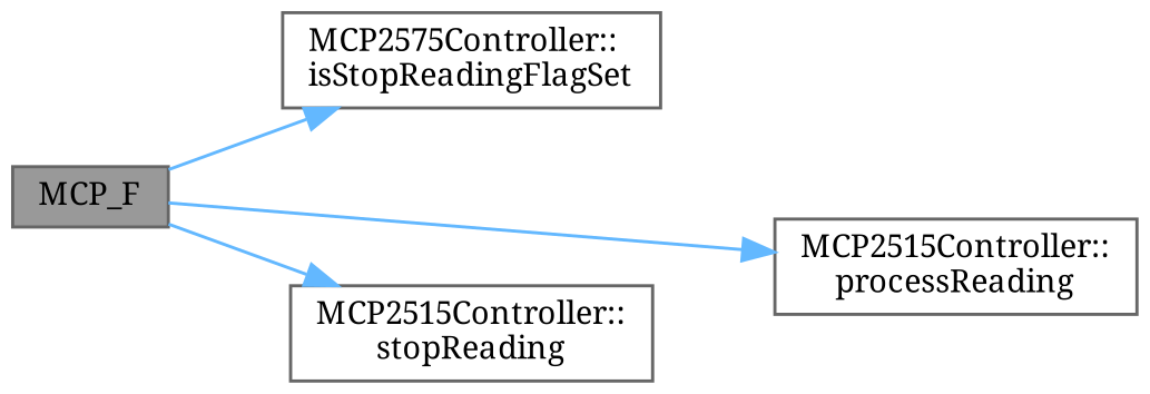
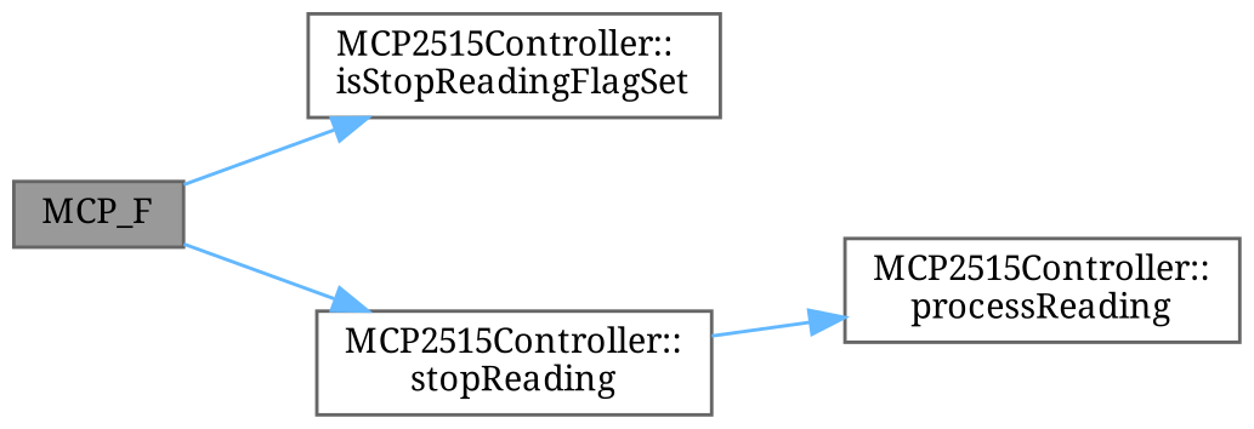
  digraph {
    fontname="Noto Serif"
    rankdir=LR
    node [color=grey40 fillcolor=white fontname="Noto Serif" fontsize=10 shape=box style=filled]
    edge [color=steelblue1 fontname="Noto Serif" fontsize=10 labelfontname=Helvetica labelfontsize=10 style=solid]
    n1 [color=gray40 fillcolor=grey60 fontcolor=black height=0.2 label=MCP_F width=0.4]
-   n2 [height=0.2 label="MCP2575Controller::\lisStopReadingFlagSet" width=0.4]
+   n2 [height=0.2 label="MCP2515Controller::\lisStopReadingFlagSet" width=0.4]
    n3 [height=0.2 label="MCP2515Controller::\lprocessReading" width=0.4]
    n4 [height=0.2 label="MCP2515Controller::\lstopReading" width=0.4]
    n1 -> n2
-   n1 -> n3
+   n4 -> n3
    n1 -> n4
  }
